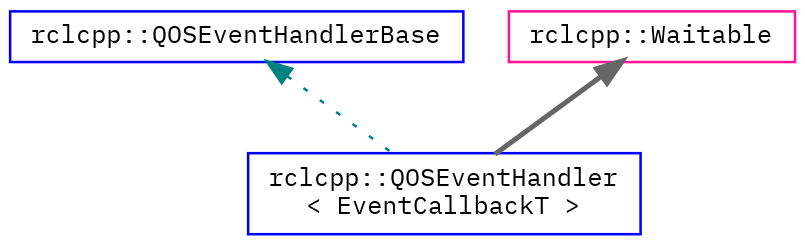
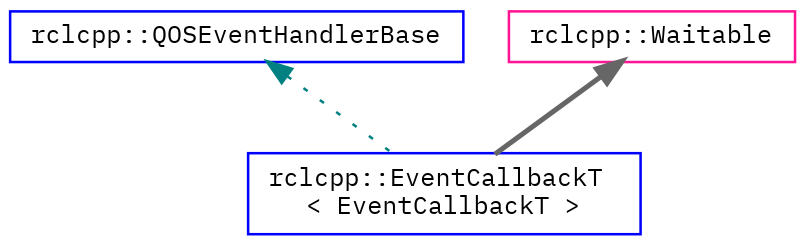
  digraph {
    fontname="IBM Plex Mono"
    node [color=blue fillcolor=white fontname="IBM Plex Mono" fontsize=10 shape=record style=filled]
    edge [dir=back fontname="IBM Plex Mono" fontsize=10 labelfontname=Helvetica labelfontsize=10]
-   n1 [fontcolor=black height=0.2 label="rclcpp::QOSEventHandler\l\< EventCallbackT \>" width=0.4]
+   n1 [fontcolor=black height=0.2 label="rclcpp::EventCallbackT\l\< EventCallbackT \>" width=0.4]
    n2 [height=0.2 label="rclcpp::QOSEventHandlerBase" width=0.4]
    n3 [color=deeppink height=0.2 label="rclcpp::Waitable" width=0.4]
    n2 -> n1 [color=teal style=dotted]
    n3 -> n1 [color=gray40 style=bold]
  }
